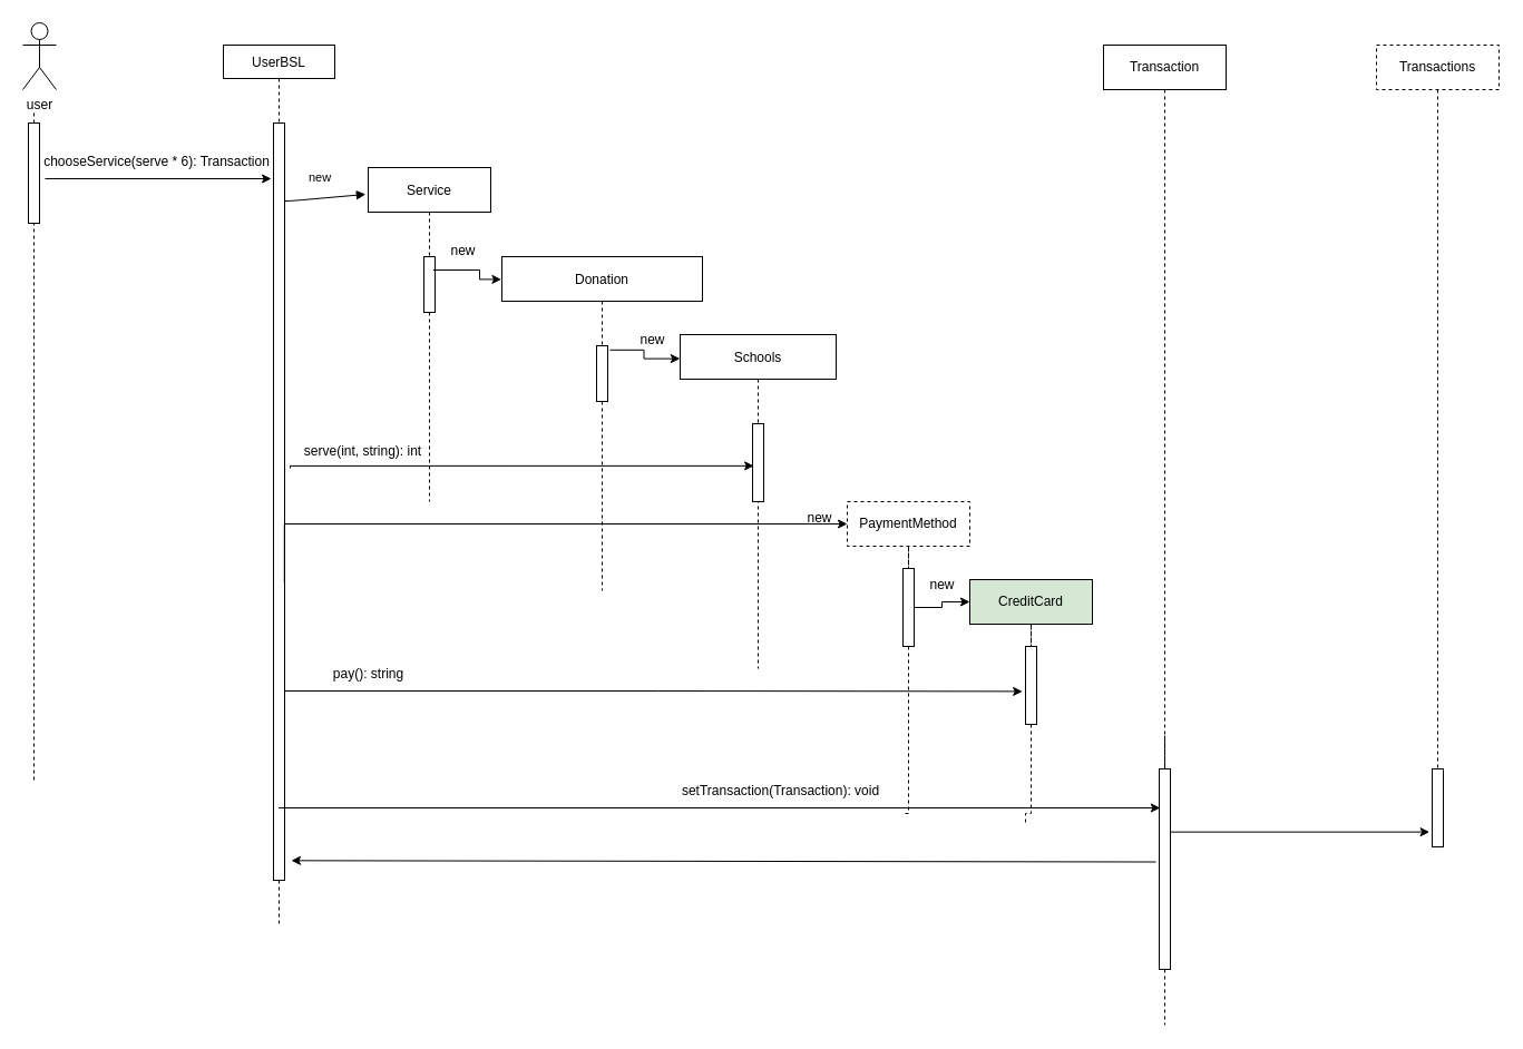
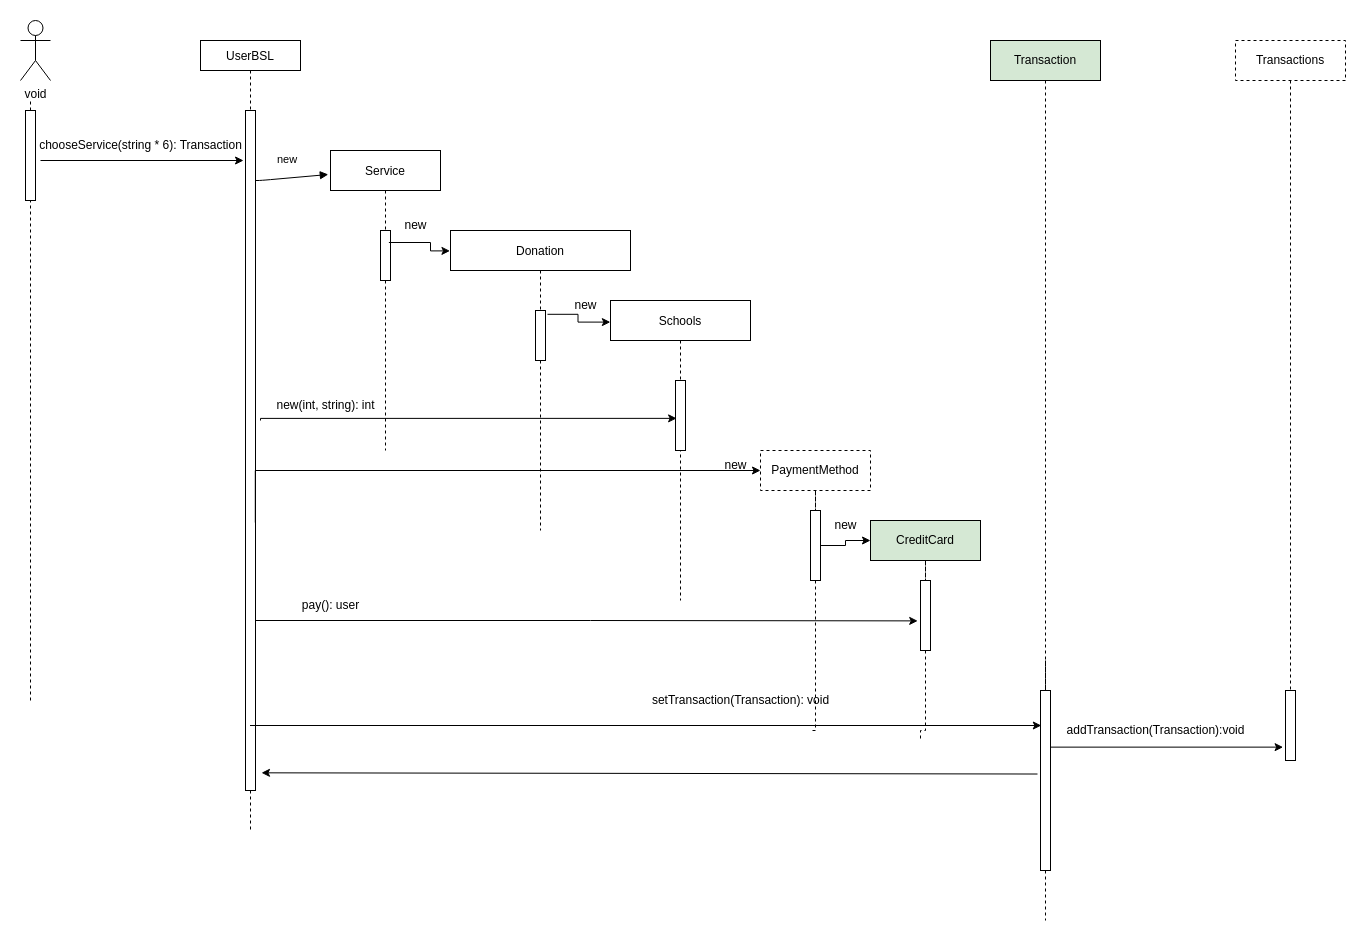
  <mxCell id="0" />
  <mxCell id="1" parent="0" />
  <mxCell id="2" value="UserBSL" style="shape=umlLifeline;perimeter=lifelinePerimeter;container=1;collapsible=0;recursiveResize=0;rounded=0;shadow=0;strokeWidth=1;size=30;" parent="1" vertex="1"><mxGeometry x="200" y="40" width="100" height="790" as="geometry" /></mxCell>
  <mxCell id="3" value="" style="points=[];perimeter=orthogonalPerimeter;rounded=0;shadow=0;strokeWidth=1;" parent="2" vertex="1"><mxGeometry x="45" y="70" width="10" height="680" as="geometry" /></mxCell>
  <mxCell id="4" value="Service" style="shape=umlLifeline;perimeter=lifelinePerimeter;container=1;collapsible=0;recursiveResize=0;rounded=0;shadow=0;strokeWidth=1;" parent="1" vertex="1"><mxGeometry x="330" y="150" width="110" height="300" as="geometry" /></mxCell>
  <mxCell id="5" value="" style="points=[];perimeter=orthogonalPerimeter;rounded=0;shadow=0;strokeWidth=1;" parent="4" vertex="1"><mxGeometry x="50" y="80" width="10" height="50" as="geometry" /></mxCell>
  <mxCell id="6" value="new" style="text;html=1;align=center;verticalAlign=middle;resizable=0;points=[];autosize=1;strokeColor=none;fillColor=none;" parent="4" vertex="1"><mxGeometry x="60" y="60" width="50" height="30" as="geometry" /></mxCell>
  <mxCell id="7" value="new" style="verticalAlign=bottom;endArrow=block;shadow=0;strokeWidth=1;entryX=-0.02;entryY=0.08;entryDx=0;entryDy=0;entryPerimeter=0;" parent="1" source="3" target="4" edge="1"><mxGeometry x="-0.088" y="10" relative="1" as="geometry"><mxPoint x="345" y="120" as="sourcePoint" /><Array as="points"><mxPoint x="260" y="180" /></Array><mxPoint as="offset" /></mxGeometry></mxCell>
  <mxCell id="8" value="Donation" style="shape=umlLifeline;perimeter=lifelinePerimeter;container=1;collapsible=0;recursiveResize=0;rounded=0;shadow=0;strokeWidth=1;" parent="1" vertex="1"><mxGeometry x="450" y="230" width="180" height="300" as="geometry" /></mxCell>
  <mxCell id="9" value="" style="points=[];perimeter=orthogonalPerimeter;rounded=0;shadow=0;strokeWidth=1;" parent="8" vertex="1"><mxGeometry x="85" y="80" width="10" height="50" as="geometry" /></mxCell>
  <mxCell id="10" value="new" style="text;html=1;align=center;verticalAlign=middle;resizable=0;points=[];autosize=1;strokeColor=none;fillColor=none;" parent="8" vertex="1"><mxGeometry x="110" y="60" width="50" height="30" as="geometry" /></mxCell>
  <mxCell id="11" value="Schools" style="shape=umlLifeline;perimeter=lifelinePerimeter;container=1;collapsible=0;recursiveResize=0;rounded=0;shadow=0;strokeWidth=1;" parent="1" vertex="1"><mxGeometry x="610" y="300" width="140" height="300" as="geometry" /></mxCell>
  <mxCell id="12" value="" style="points=[];perimeter=orthogonalPerimeter;rounded=0;shadow=0;strokeWidth=1;" parent="11" vertex="1"><mxGeometry x="65" y="80" width="10" height="70" as="geometry" /></mxCell>
  <mxCell id="13" value="new" style="text;html=1;align=center;verticalAlign=middle;resizable=0;points=[];autosize=1;strokeColor=none;fillColor=none;" parent="11" vertex="1"><mxGeometry x="100" y="150" width="50" height="30" as="geometry" /></mxCell>
- <mxCell id="14" value="user" style="shape=umlActor;verticalLabelPosition=bottom;verticalAlign=top;html=1;outlineConnect=0;" parent="1" vertex="1"><mxGeometry x="20" y="20" width="30" height="60" as="geometry" /></mxCell>
+ <mxCell id="14" value="void" style="shape=umlActor;verticalLabelPosition=bottom;verticalAlign=top;html=1;outlineConnect=0;" parent="1" vertex="1"><mxGeometry x="20" y="20" width="30" height="60" as="geometry" /></mxCell>
  <mxCell id="15" style="edgeStyle=orthogonalEdgeStyle;rounded=0;orthogonalLoop=1;jettySize=auto;html=1;entryX=-0.003;entryY=0.068;entryDx=0;entryDy=0;entryPerimeter=0;exitX=-0.032;exitY=1.067;exitDx=0;exitDy=0;exitPerimeter=0;" parent="1" source="6" target="8" edge="1"><mxGeometry relative="1" as="geometry"><Array as="points"><mxPoint x="430" y="242" /><mxPoint x="430" y="250" /></Array></mxGeometry></mxCell>
  <mxCell id="16" style="edgeStyle=orthogonalEdgeStyle;rounded=0;orthogonalLoop=1;jettySize=auto;html=1;entryX=-0.001;entryY=0.072;entryDx=0;entryDy=0;entryPerimeter=0;exitX=1.197;exitY=0.076;exitDx=0;exitDy=0;exitPerimeter=0;" parent="1" source="9" target="11" edge="1"><mxGeometry relative="1" as="geometry" /></mxCell>
  <mxCell id="17" value="" style="endArrow=none;dashed=1;html=1;rounded=0;startArrow=none;" parent="1" source="19" edge="1"><mxGeometry width="50" height="50" relative="1" as="geometry"><mxPoint x="30" y="450" as="sourcePoint" /><mxPoint x="30" y="100" as="targetPoint" /></mxGeometry></mxCell>
  <mxCell id="18" style="edgeStyle=orthogonalEdgeStyle;rounded=0;orthogonalLoop=1;jettySize=auto;html=1;entryX=0.111;entryY=0.541;entryDx=0;entryDy=0;entryPerimeter=0;" parent="1" target="12" edge="1"><mxGeometry relative="1" as="geometry"><mxPoint x="260" y="420" as="sourcePoint" /><Array as="points"><mxPoint x="260" y="418" /></Array></mxGeometry></mxCell>
  <mxCell id="19" value="" style="points=[];perimeter=orthogonalPerimeter;rounded=0;shadow=0;strokeWidth=1;" parent="1" vertex="1"><mxGeometry x="25" y="110" width="10" height="90" as="geometry" /></mxCell>
  <mxCell id="20" value="" style="endArrow=none;dashed=1;html=1;rounded=0;" parent="1" target="19" edge="1"><mxGeometry width="50" height="50" relative="1" as="geometry"><mxPoint x="30" y="700" as="sourcePoint" /><mxPoint x="30" y="100" as="targetPoint" /></mxGeometry></mxCell>
  <mxCell id="21" style="edgeStyle=orthogonalEdgeStyle;rounded=0;orthogonalLoop=1;jettySize=auto;html=1;entryX=-0.031;entryY=0.055;entryDx=0;entryDy=0;entryPerimeter=0;exitX=1.166;exitY=0.055;exitDx=0;exitDy=0;exitPerimeter=0;" parent="1" edge="1"><mxGeometry relative="1" as="geometry"><mxPoint x="40" y="160" as="sourcePoint" /><mxPoint x="243.03" y="160" as="targetPoint" /></mxGeometry></mxCell>
- <mxCell id="22" value="chooseService(serve * 6): Transaction" style="text;html=1;align=center;verticalAlign=middle;resizable=0;points=[];autosize=1;strokeColor=none;fillColor=none;" parent="1" vertex="1"><mxGeometry x="25" y="130" width="230" height="30" as="geometry" /></mxCell>
- <mxCell id="23" value="serve(int, string): int" style="text;html=1;align=center;verticalAlign=middle;resizable=0;points=[];autosize=1;strokeColor=none;fillColor=none;" parent="1" vertex="1"><mxGeometry x="260" y="390" width="130" height="30" as="geometry" /></mxCell>
+ <mxCell id="22" value="chooseService(string * 6): Transaction" style="text;html=1;align=center;verticalAlign=middle;resizable=0;points=[];autosize=1;strokeColor=none;fillColor=none;" parent="1" vertex="1"><mxGeometry x="25" y="130" width="230" height="30" as="geometry" /></mxCell>
+ <mxCell id="23" value="new(int, string): int" style="text;html=1;align=center;verticalAlign=middle;resizable=0;points=[];autosize=1;strokeColor=none;fillColor=none;" parent="1" vertex="1"><mxGeometry x="260" y="390" width="130" height="30" as="geometry" /></mxCell>
  <mxCell id="24" style="edgeStyle=orthogonalEdgeStyle;rounded=0;orthogonalLoop=1;jettySize=auto;html=1;entryX=0;entryY=0.5;entryDx=0;entryDy=0;entryPerimeter=0;exitX=0.98;exitY=0.606;exitDx=0;exitDy=0;exitPerimeter=0;" parent="1" source="3" target="26" edge="1"><mxGeometry relative="1" as="geometry"><mxPoint x="800" y="450" as="targetPoint" /><Array as="points"><mxPoint x="255" y="470" /></Array></mxGeometry></mxCell>
  <mxCell id="25" value="" style="edgeStyle=orthogonalEdgeStyle;rounded=0;orthogonalLoop=1;jettySize=auto;html=1;endArrow=none;endFill=0;dashed=1;startArrow=none;exitX=0.5;exitY=1;exitDx=0;exitDy=0;" parent="1" source="28" edge="1"><mxGeometry relative="1" as="geometry"><mxPoint x="810" y="730" as="targetPoint" /><Array as="points"><mxPoint x="815" y="730" /></Array></mxGeometry></mxCell>
  <mxCell id="26" value="PaymentMethod" style="rounded=0;whiteSpace=wrap;html=1;dashed=1;" parent="1" vertex="1"><mxGeometry x="760" y="450" width="110" height="40" as="geometry" /></mxCell>
  <mxCell id="27" style="edgeStyle=orthogonalEdgeStyle;rounded=0;orthogonalLoop=1;jettySize=auto;html=1;entryX=0;entryY=0.5;entryDx=0;entryDy=0;endArrow=classic;endFill=1;" parent="1" source="28" target="33" edge="1"><mxGeometry relative="1" as="geometry" /></mxCell>
  <mxCell id="28" value="" style="points=[];perimeter=orthogonalPerimeter;rounded=0;shadow=0;strokeWidth=1;" parent="1" vertex="1"><mxGeometry x="810" y="510" width="10" height="70" as="geometry" /></mxCell>
  <mxCell id="29" value="" style="edgeStyle=orthogonalEdgeStyle;rounded=0;orthogonalLoop=1;jettySize=auto;html=1;endArrow=none;endFill=0;dashed=1;startArrow=none;exitX=0.5;exitY=1;exitDx=0;exitDy=0;" parent="1" source="26" target="28" edge="1"><mxGeometry relative="1" as="geometry"><mxPoint x="815" y="490" as="sourcePoint" /><mxPoint x="810" y="730" as="targetPoint" /><Array as="points" /></mxGeometry></mxCell>
  <mxCell id="30" style="edgeStyle=orthogonalEdgeStyle;rounded=0;orthogonalLoop=1;jettySize=auto;html=1;entryX=-0.28;entryY=0.577;entryDx=0;entryDy=0;entryPerimeter=0;endArrow=classic;endFill=1;" parent="1" source="3" target="34" edge="1"><mxGeometry relative="1" as="geometry"><Array as="points"><mxPoint x="590" y="620" /><mxPoint x="590" y="620" /></Array></mxGeometry></mxCell>
- <mxCell id="31" value="pay(): string" style="text;html=1;align=center;verticalAlign=middle;resizable=0;points=[];autosize=1;strokeColor=none;fillColor=none;" parent="1" vertex="1"><mxGeometry x="285" y="590" width="90" height="30" as="geometry" /></mxCell>
+ <mxCell id="31" value="pay(): user" style="text;html=1;align=center;verticalAlign=middle;resizable=0;points=[];autosize=1;strokeColor=none;fillColor=none;" parent="1" vertex="1"><mxGeometry x="285" y="590" width="90" height="30" as="geometry" /></mxCell>
  <mxCell id="32" value="" style="edgeStyle=orthogonalEdgeStyle;rounded=0;orthogonalLoop=1;jettySize=auto;html=1;endArrow=none;endFill=0;dashed=1;startArrow=none;exitX=0.5;exitY=1;exitDx=0;exitDy=0;" parent="1" source="34" edge="1"><mxGeometry relative="1" as="geometry"><mxPoint x="920" y="740" as="targetPoint" /><Array as="points"><mxPoint x="925" y="730" /><mxPoint x="920" y="730" /></Array></mxGeometry></mxCell>
  <mxCell id="33" value="CreditCard" style="rounded=0;whiteSpace=wrap;html=1;fillColor=#d5e8d4;" parent="1" vertex="1"><mxGeometry x="870" y="520" width="110" height="40" as="geometry" /></mxCell>
  <mxCell id="34" value="" style="points=[];perimeter=orthogonalPerimeter;rounded=0;shadow=0;strokeWidth=1;" parent="1" vertex="1"><mxGeometry x="920" y="580" width="10" height="70" as="geometry" /></mxCell>
  <mxCell id="35" value="" style="edgeStyle=orthogonalEdgeStyle;rounded=0;orthogonalLoop=1;jettySize=auto;html=1;endArrow=none;endFill=0;dashed=1;startArrow=none;exitX=0.5;exitY=1;exitDx=0;exitDy=0;" parent="1" source="33" target="34" edge="1"><mxGeometry relative="1" as="geometry"><mxPoint x="925" y="560" as="sourcePoint" /><mxPoint x="920" y="800" as="targetPoint" /><Array as="points" /></mxGeometry></mxCell>
  <mxCell id="36" value="new" style="text;html=1;align=center;verticalAlign=middle;resizable=0;points=[];autosize=1;strokeColor=none;fillColor=none;" parent="1" vertex="1"><mxGeometry x="820" y="510" width="50" height="30" as="geometry" /></mxCell>
  <mxCell id="37" value="" style="edgeStyle=orthogonalEdgeStyle;rounded=0;orthogonalLoop=1;jettySize=auto;html=1;endArrow=none;endFill=0;dashed=1;startArrow=none;exitX=0.5;exitY=1;exitDx=0;exitDy=0;" parent="1" source="39" edge="1"><mxGeometry relative="1" as="geometry"><mxPoint x="1045" y="920" as="targetPoint" /><Array as="points"><mxPoint x="1045" y="660" /><mxPoint x="1045" y="660" /></Array></mxGeometry></mxCell>
- <mxCell id="38" value="Transaction" style="rounded=0;whiteSpace=wrap;html=1;" parent="1" vertex="1"><mxGeometry x="990" y="40" width="110" height="40" as="geometry" /></mxCell>
+ <mxCell id="38" value="Transaction" style="rounded=0;whiteSpace=wrap;html=1;fillColor=#d5e8d4;" parent="1" vertex="1"><mxGeometry x="990" y="40" width="110" height="40" as="geometry" /></mxCell>
  <mxCell id="39" value="" style="points=[];perimeter=orthogonalPerimeter;rounded=0;shadow=0;strokeWidth=1;" parent="1" vertex="1"><mxGeometry x="1040" y="690" width="10" height="180" as="geometry" /></mxCell>
  <mxCell id="40" value="" style="edgeStyle=orthogonalEdgeStyle;rounded=0;orthogonalLoop=1;jettySize=auto;html=1;endArrow=none;endFill=0;dashed=1;startArrow=none;exitX=0.5;exitY=1;exitDx=0;exitDy=0;" parent="1" source="38" target="39" edge="1"><mxGeometry relative="1" as="geometry"><mxPoint x="1045" y="80" as="sourcePoint" /><mxPoint x="1040" y="320" as="targetPoint" /><Array as="points" /></mxGeometry></mxCell>
  <mxCell id="41" value="Transactions" style="rounded=0;whiteSpace=wrap;html=1;dashed=1;" parent="1" vertex="1"><mxGeometry x="1235" y="40" width="110" height="40" as="geometry" /></mxCell>
  <mxCell id="42" value="" style="points=[];perimeter=orthogonalPerimeter;rounded=0;shadow=0;strokeWidth=1;" parent="1" vertex="1"><mxGeometry x="1285" y="690" width="10" height="70" as="geometry" /></mxCell>
  <mxCell id="43" value="" style="edgeStyle=orthogonalEdgeStyle;rounded=0;orthogonalLoop=1;jettySize=auto;html=1;endArrow=none;endFill=0;dashed=1;startArrow=none;exitX=0.5;exitY=1;exitDx=0;exitDy=0;" parent="1" source="41" target="42" edge="1"><mxGeometry relative="1" as="geometry"><mxPoint x="1225" y="80" as="sourcePoint" /><mxPoint x="1220" y="320" as="targetPoint" /><Array as="points" /></mxGeometry></mxCell>
  <mxCell id="44" value="" style="endArrow=classic;html=1;entryX=-0.24;entryY=0.809;entryDx=0;entryDy=0;entryPerimeter=0;" parent="1" source="39" target="42" edge="1"><mxGeometry width="50" height="50" relative="1" as="geometry"><mxPoint x="710" y="620" as="sourcePoint" /><mxPoint x="760" y="570" as="targetPoint" /></mxGeometry></mxCell>
+ <mxCell id="45" value="addTransaction(Transaction):void" style="text;html=1;align=center;verticalAlign=middle;resizable=0;points=[];autosize=1;" parent="1" vertex="1"><mxGeometry x="1060" y="720" width="190" height="20" as="geometry" /></mxCell>
  <mxCell id="46" value="" style="endArrow=classic;html=1;entryX=0.08;entryY=0.5;entryDx=0;entryDy=0;entryPerimeter=0;" parent="1" edge="1"><mxGeometry width="50" height="50" relative="1" as="geometry"><mxPoint x="249.5" y="725" as="sourcePoint" /><mxPoint x="1040.8" y="725" as="targetPoint" /></mxGeometry></mxCell>
- <mxCell id="47" value="setTransaction(Transaction): void" style="text;html=1;align=center;verticalAlign=middle;resizable=0;points=[];autosize=1;" parent="1" vertex="1"><mxGeometry x="605" y="700" width="190" height="20" as="geometry" /></mxCell>
+ <mxCell id="47" value="setTransaction(Transaction): void" style="text;html=1;align=center;verticalAlign=middle;resizable=0;points=[];autosize=1;" parent="1" vertex="1"><mxGeometry x="645" y="690" width="190" height="20" as="geometry" /></mxCell>
  <mxCell id="48" value="" style="endArrow=classic;html=1;rounded=0;exitX=-0.3;exitY=0.464;exitDx=0;exitDy=0;exitPerimeter=0;entryX=1.6;entryY=0.974;entryDx=0;entryDy=0;entryPerimeter=0;" edge="1" parent="1" source="39" target="3"><mxGeometry width="50" height="50" relative="1" as="geometry"><mxPoint x="780" y="860" as="sourcePoint" /><mxPoint x="830" y="810" as="targetPoint" /></mxGeometry></mxCell>
